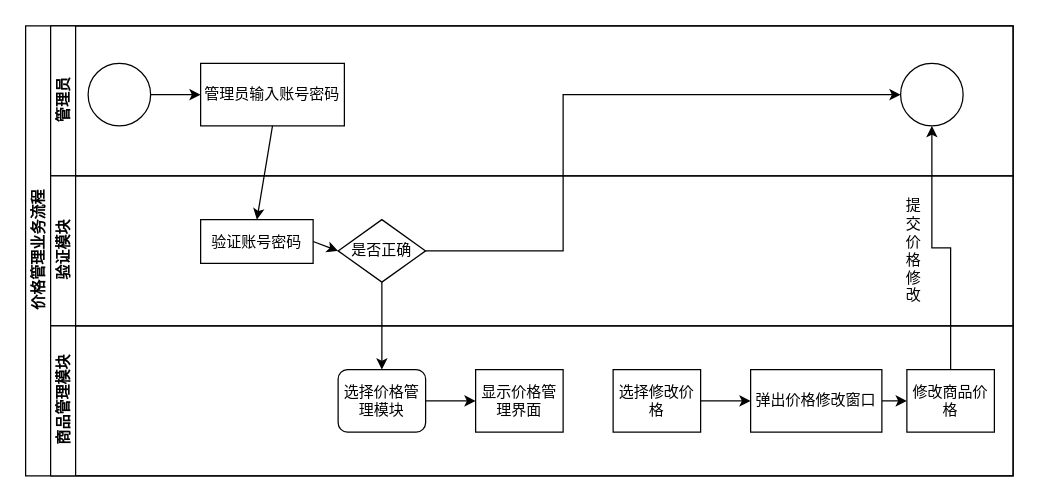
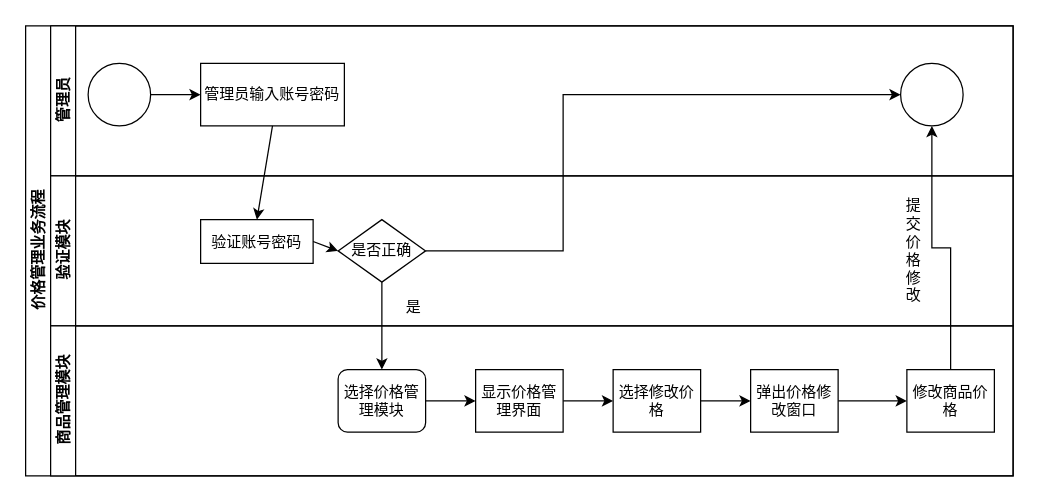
  <mxCell id="0" />
  <mxCell id="1" parent="0" />
  <mxCell id="2" value="&lt;p class=&quot;MsoNormal&quot;&gt;&lt;font face=&quot;宋体&quot;&gt;价格管理&lt;/font&gt;&lt;font face=&quot;宋体&quot;&gt;业务流程&lt;/font&gt;&lt;/p&gt;" style="swimlane;childLayout=stackLayout;resizeParent=1;resizeParentMax=0;horizontal=0;startSize=20;horizontalStack=0;html=1;" vertex="1" parent="1"><mxGeometry x="20" y="20" width="790" height="360" as="geometry" /></mxCell>
  <mxCell id="3" value="管理员" style="swimlane;startSize=20;horizontal=0;html=1;" vertex="1" parent="2"><mxGeometry x="20" width="770" height="120" as="geometry"><mxRectangle x="20" width="460" height="30" as="alternateBounds" /></mxGeometry></mxCell>
  <mxCell id="4" value="" style="ellipse;whiteSpace=wrap;html=1;aspect=fixed;" vertex="1" parent="3"><mxGeometry x="30" y="30" width="50" height="50" as="geometry" /></mxCell>
  <mxCell id="5" value="管理员输入账号密码" style="rounded=0;whiteSpace=wrap;html=1;" vertex="1" parent="3"><mxGeometry x="120" y="30" width="115" height="50" as="geometry" /></mxCell>
  <mxCell id="6" value="" style="endArrow=classic;html=1;rounded=0;exitX=1;exitY=0.5;exitDx=0;exitDy=0;entryX=0;entryY=0.5;entryDx=0;entryDy=0;" edge="1" parent="3" source="4" target="5"><mxGeometry width="50" height="50" relative="1" as="geometry"><mxPoint x="450" y="290" as="sourcePoint" /><mxPoint x="200" y="115" as="targetPoint" /></mxGeometry></mxCell>
  <mxCell id="7" value="" style="ellipse;whiteSpace=wrap;html=1;aspect=fixed;" vertex="1" parent="3"><mxGeometry x="680" y="30" width="50" height="50" as="geometry" /></mxCell>
  <mxCell id="8" value="验证模块" style="swimlane;startSize=20;horizontal=0;html=1;" vertex="1" parent="2"><mxGeometry x="20" y="120" width="770" height="120" as="geometry" /></mxCell>
  <mxCell id="9" value="验证账号密码" style="rounded=0;whiteSpace=wrap;html=1;" vertex="1" parent="8"><mxGeometry x="120" y="35" width="90" height="35" as="geometry" /></mxCell>
  <mxCell id="10" value="是否正确" style="rhombus;whiteSpace=wrap;html=1;" vertex="1" parent="8"><mxGeometry x="230" y="35" width="70" height="50" as="geometry" /></mxCell>
  <mxCell id="11" value="" style="endArrow=classic;html=1;rounded=0;exitX=1;exitY=0.5;exitDx=0;exitDy=0;entryX=0;entryY=0.5;entryDx=0;entryDy=0;" edge="1" parent="8" source="9" target="10"><mxGeometry width="50" height="50" relative="1" as="geometry"><mxPoint x="390" y="90" as="sourcePoint" /><mxPoint x="260" y="55" as="targetPoint" /></mxGeometry></mxCell>
+ <mxCell id="12" value="是" style="text;html=1;align=center;verticalAlign=middle;resizable=0;points=[];autosize=1;strokeColor=none;fillColor=none;" vertex="1" parent="8"><mxGeometry x="270" y="90" width="40" height="30" as="geometry" /></mxCell>
  <mxCell id="13" value="提&lt;br&gt;交&lt;br&gt;价&lt;br&gt;格&lt;br&gt;修&lt;br&gt;改" style="text;html=1;align=center;verticalAlign=middle;resizable=0;points=[];autosize=1;strokeColor=none;fillColor=none;" vertex="1" parent="8"><mxGeometry x="670" y="10" width="40" height="100" as="geometry" /></mxCell>
  <mxCell id="14" value="" style="endArrow=classic;html=1;rounded=0;exitX=0.5;exitY=1;exitDx=0;exitDy=0;entryX=0.5;entryY=0;entryDx=0;entryDy=0;" edge="1" parent="2" source="5" target="9"><mxGeometry width="50" height="50" relative="1" as="geometry"><mxPoint x="410" y="220" as="sourcePoint" /><mxPoint x="460" y="170" as="targetPoint" /></mxGeometry></mxCell>
  <mxCell id="15" value="商品管理模块" style="swimlane;startSize=20;horizontal=0;html=1;" vertex="1" parent="2"><mxGeometry x="20" y="240" width="770" height="120" as="geometry" /></mxCell>
  <mxCell id="16" style="edgeStyle=orthogonalEdgeStyle;rounded=0;orthogonalLoop=1;jettySize=auto;html=1;exitX=1;exitY=0.5;exitDx=0;exitDy=0;entryX=0;entryY=0.5;entryDx=0;entryDy=0;" edge="1" parent="15" source="17" target="21"><mxGeometry relative="1" as="geometry" /></mxCell>
  <mxCell id="17" value="选择价格管理模块" style="whiteSpace=wrap;html=1;rounded=1;" vertex="1" parent="15"><mxGeometry x="230" y="35" width="70" height="50" as="geometry" /></mxCell>
  <mxCell id="18" style="edgeStyle=orthogonalEdgeStyle;rounded=0;orthogonalLoop=1;jettySize=auto;html=1;exitX=1;exitY=0.5;exitDx=0;exitDy=0;entryX=0;entryY=0.5;entryDx=0;entryDy=0;" edge="1" parent="15" source="19" target="23"><mxGeometry relative="1" as="geometry" /></mxCell>
  <mxCell id="19" value="选择修改价格" style="rounded=0;whiteSpace=wrap;html=1;" vertex="1" parent="15"><mxGeometry x="450" y="35" width="70" height="50" as="geometry" /></mxCell>
+ <mxCell id="20" style="edgeStyle=orthogonalEdgeStyle;rounded=0;orthogonalLoop=1;jettySize=auto;html=1;exitX=1;exitY=0.5;exitDx=0;exitDy=0;entryX=0;entryY=0.5;entryDx=0;entryDy=0;" edge="1" parent="15" source="21" target="19"><mxGeometry relative="1" as="geometry" /></mxCell>
  <mxCell id="21" value="显示价格管理界面" style="rounded=0;whiteSpace=wrap;html=1;" vertex="1" parent="15"><mxGeometry x="340" y="35" width="70" height="50" as="geometry" /></mxCell>
  <mxCell id="22" style="edgeStyle=orthogonalEdgeStyle;rounded=0;orthogonalLoop=1;jettySize=auto;html=1;exitX=1;exitY=0.5;exitDx=0;exitDy=0;entryX=0;entryY=0.5;entryDx=0;entryDy=0;" edge="1" parent="15" source="23" target="24"><mxGeometry relative="1" as="geometry" /></mxCell>
- <mxCell id="23" value="弹出价格修改窗口" style="rounded=0;whiteSpace=wrap;html=1;" vertex="1" parent="15"><mxGeometry x="560" y="35" width="105" height="50" as="geometry" /></mxCell>
+ <mxCell id="23" value="弹出价格修改窗口" style="rounded=0;whiteSpace=wrap;html=1;" vertex="1" parent="15"><mxGeometry x="560" y="35" width="70" height="50" as="geometry" /></mxCell>
  <mxCell id="24" value="修改商品价格" style="rounded=0;whiteSpace=wrap;html=1;" vertex="1" parent="15"><mxGeometry x="685" y="35" width="70" height="50" as="geometry" /></mxCell>
  <mxCell id="25" style="edgeStyle=orthogonalEdgeStyle;rounded=0;orthogonalLoop=1;jettySize=auto;html=1;entryX=0.5;entryY=0;entryDx=0;entryDy=0;" edge="1" parent="2" source="10" target="17"><mxGeometry relative="1" as="geometry" /></mxCell>
  <mxCell id="26" value="" style="endArrow=classic;html=1;rounded=0;exitX=1;exitY=0.5;exitDx=0;exitDy=0;entryX=0;entryY=0.5;entryDx=0;entryDy=0;" edge="1" parent="2" source="10" target="7"><mxGeometry width="50" height="50" relative="1" as="geometry"><mxPoint x="470" y="260" as="sourcePoint" /><mxPoint x="450" y="180" as="targetPoint" /><Array as="points"><mxPoint x="430" y="180" /><mxPoint x="430" y="55" /></Array></mxGeometry></mxCell>
  <mxCell id="27" style="edgeStyle=orthogonalEdgeStyle;rounded=0;orthogonalLoop=1;jettySize=auto;html=1;entryX=0.5;entryY=1;entryDx=0;entryDy=0;" edge="1" parent="2" source="24" target="7"><mxGeometry relative="1" as="geometry" /></mxCell>
